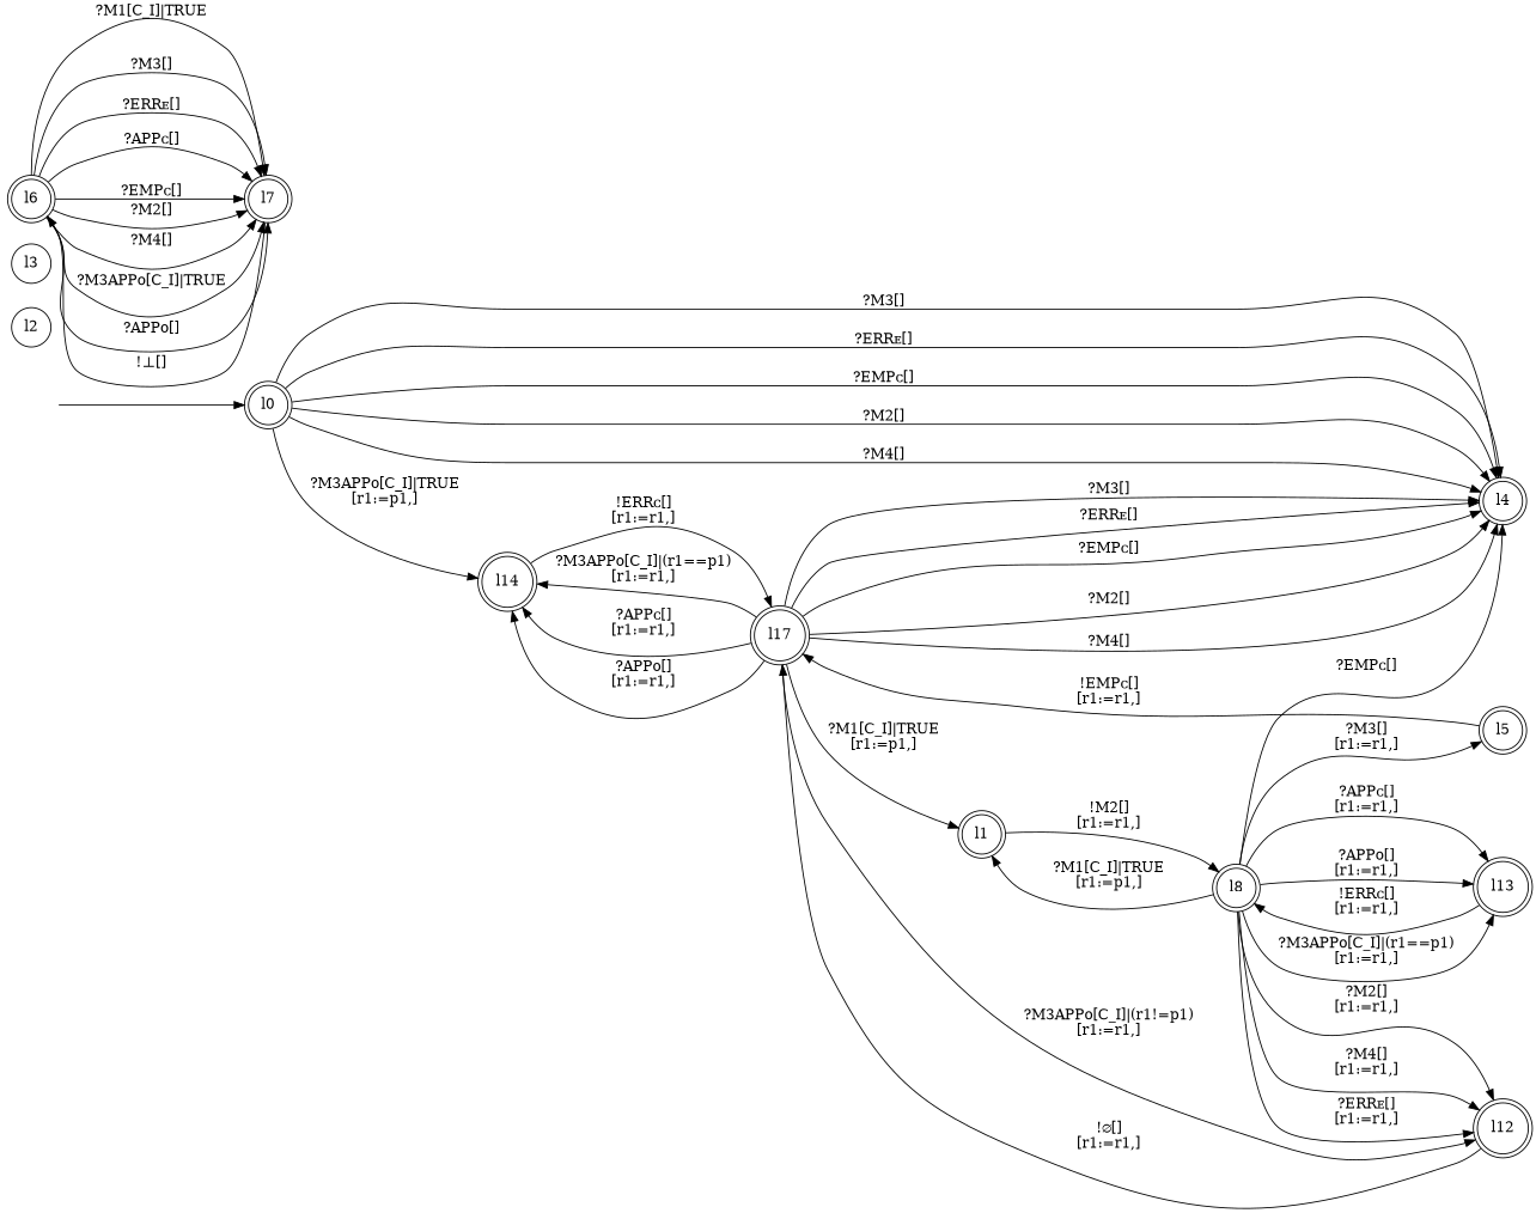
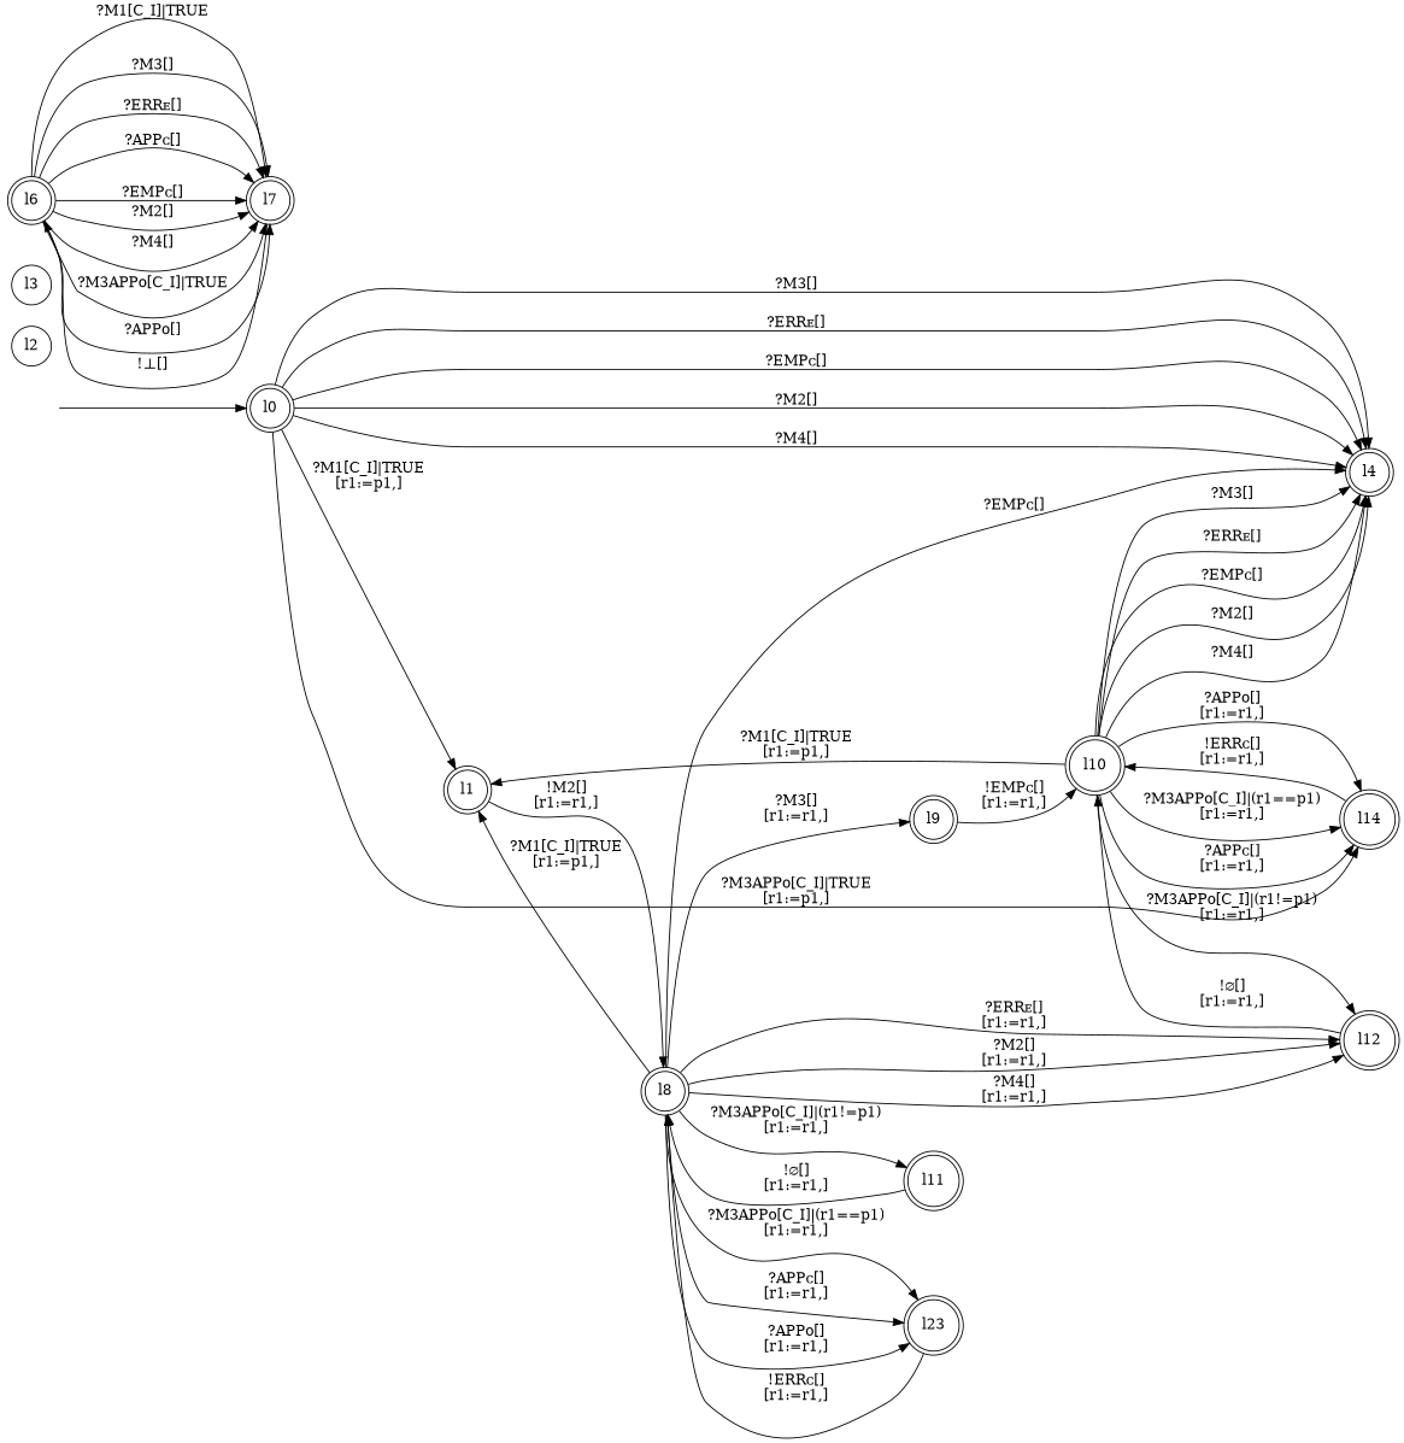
  digraph {
    rankdir=LR
    node [shape=doublecircle]
    "" [shape=none]
    l0
    l1
    l4
    l14
    l8
-   l10 [label=l17]
-   l9 [label=l5]
+   l10
+   l9
+   l11
    l12
-   l13
+   l13 [label=l23]
    l2 [shape=circle]
    l3 [shape=circle]
    l6
    l7
    "" -> l0
+   l0 -> l1 [label=<?M1[C_I]|TRUE<BR />[r1:=p1,]>]
    l0 -> l4 [label=<?M3[]>]
    l0 -> l4 [label=<?ERRᴇ[]>]
    l0 -> l4 [label=<?EMPᴄ[]>]
    l0 -> l4 [label=<?M2[]>]
    l0 -> l4 [label=<?M4[]>]
    l0 -> l14 [label=<?M3APPᴏ[C_I]|TRUE<BR />[r1:=p1,]>]
    l1 -> l8 [label=<!M2[]<BR />[r1:=r1,]>]
    l14 -> l10 [label=<!ERRᴄ[]<BR />[r1:=r1,]>]
    l8 -> l1 [label=<?M1[C_I]|TRUE<BR />[r1:=p1,]>]
    l8 -> l4 [label=<?EMPᴄ[]>]
    l8 -> l9 [label=<?M3[]<BR />[r1:=r1,]>]
+   l8 -> l11 [label=<?M3APPᴏ[C_I]|(r1!=p1)<BR />[r1:=r1,]>]
    l8 -> l12 [label=<?ERRᴇ[]<BR />[r1:=r1,]>]
    l8 -> l12 [label=<?M2[]<BR />[r1:=r1,]>]
    l8 -> l12 [label=<?M4[]<BR />[r1:=r1,]>]
    l8 -> l13 [label=<?M3APPᴏ[C_I]|(r1==p1)<BR />[r1:=r1,]>]
    l8 -> l13 [label=<?APPᴄ[]<BR />[r1:=r1,]>]
    l8 -> l13 [label=<?APPᴏ[]<BR />[r1:=r1,]>]
    l10 -> l1 [label=<?M1[C_I]|TRUE<BR />[r1:=p1,]>]
    l10 -> l4 [label=<?M3[]>]
    l10 -> l4 [label=<?ERRᴇ[]>]
    l10 -> l4 [label=<?EMPᴄ[]>]
    l10 -> l4 [label=<?M2[]>]
    l10 -> l4 [label=<?M4[]>]
    l10 -> l14 [label=<?M3APPᴏ[C_I]|(r1==p1)<BR />[r1:=r1,]>]
    l10 -> l14 [label=<?APPᴄ[]<BR />[r1:=r1,]>]
    l10 -> l14 [label=<?APPᴏ[]<BR />[r1:=r1,]>]
    l10 -> l12 [label=<?M3APPᴏ[C_I]|(r1!=p1)<BR />[r1:=r1,]>]
    l9 -> l10 [label=<!EMPᴄ[]<BR />[r1:=r1,]>]
+   l11 -> l8 [label=<!∅[]<BR />[r1:=r1,]>]
    l12 -> l10 [label=<!∅[]<BR />[r1:=r1,]>]
    l13 -> l8 [label=<!ERRᴄ[]<BR />[r1:=r1,]>]
    l6 -> l7 [label=<?M1[C_I]|TRUE>]
    l6 -> l7 [label=<?M3[]>]
    l6 -> l7 [label=<?ERRᴇ[]>]
    l6 -> l7 [label=<?APPᴄ[]>]
    l6 -> l7 [label=<?EMPᴄ[]>]
    l6 -> l7 [label=<?M2[]>]
    l6 -> l7 [label=<?M4[]>]
    l6 -> l7 [label=<?M3APPᴏ[C_I]|TRUE>]
    l6 -> l7 [label=<?APPᴏ[]>]
    l7 -> l6 [label=<!⊥[]>]
  }
